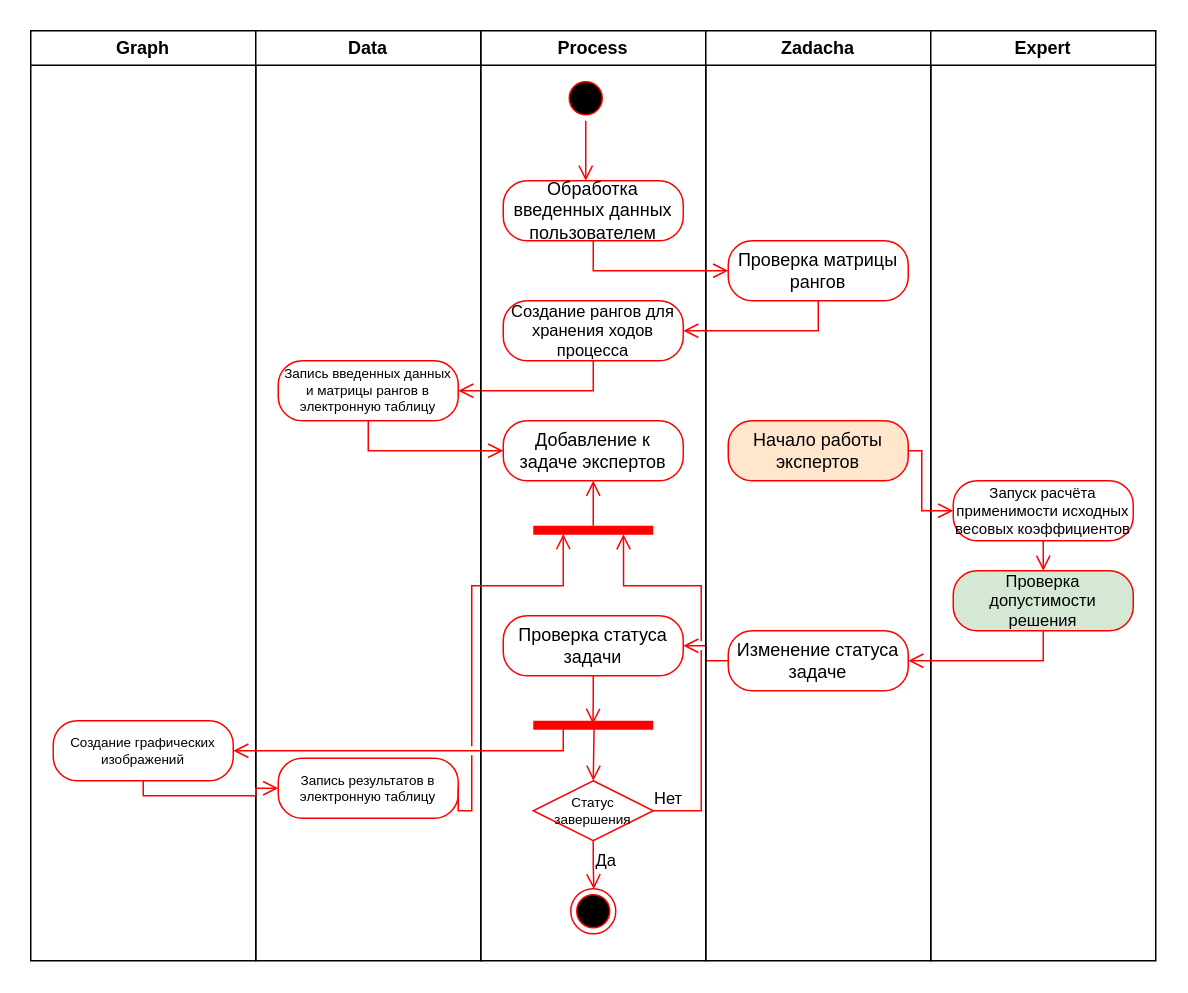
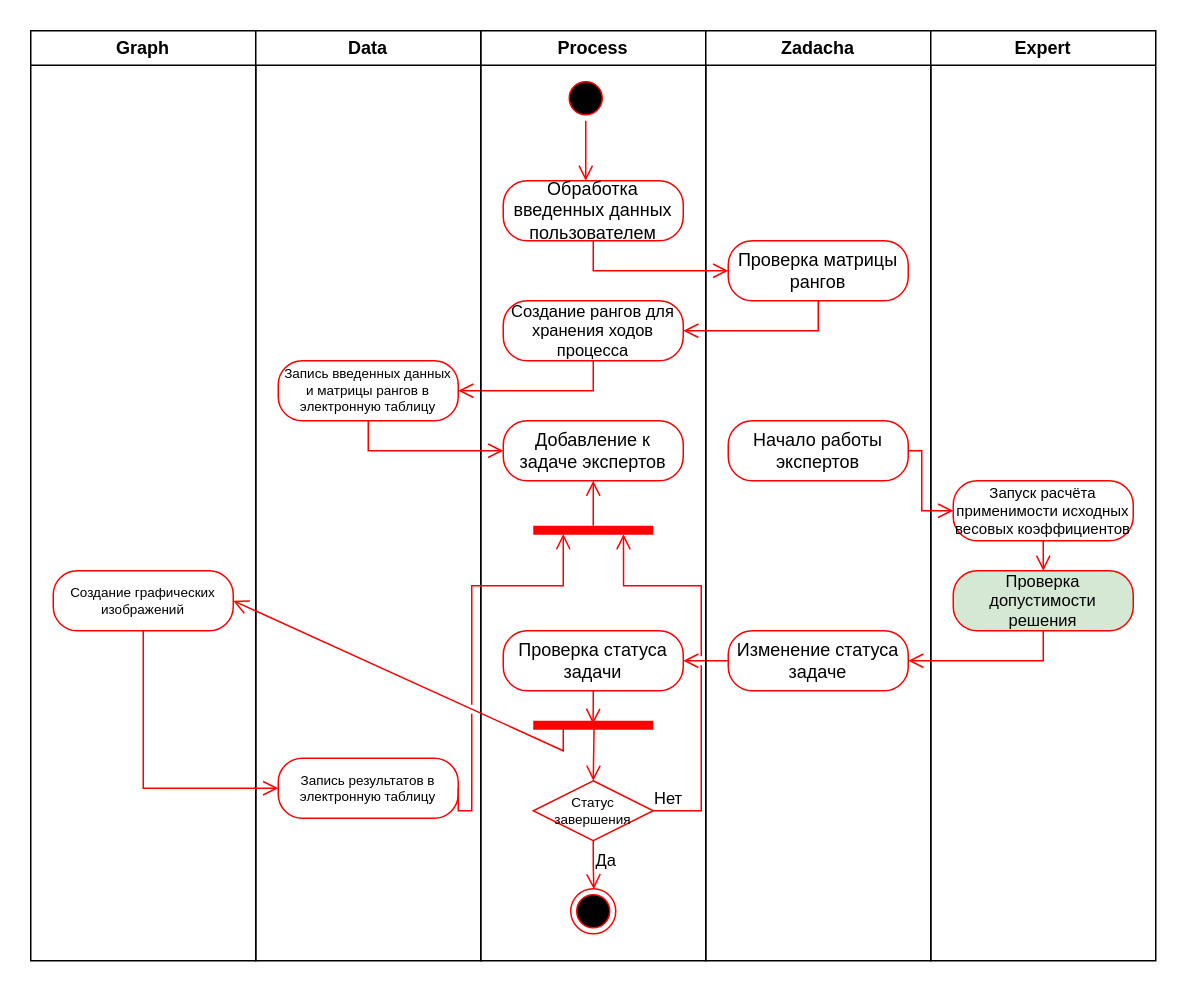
  <mxCell id="0" />
  <mxCell id="1" parent="0" />
  <mxCell id="2" value="" style="edgeStyle=orthogonalEdgeStyle;html=1;verticalAlign=bottom;endArrow=open;endSize=8;strokeColor=#ff0000;rounded=0;entryX=1;entryY=0.5;entryDx=0;entryDy=0;exitX=0;exitY=0.5;exitDx=0;exitDy=0;" parent="1" source="22" target="9" edge="1"><mxGeometry relative="1" as="geometry"><mxPoint x="495" y="310" as="targetPoint" /><mxPoint x="465" y="310" as="sourcePoint" /></mxGeometry></mxCell>
  <mxCell id="3" value="Process" style="swimlane;whiteSpace=wrap;html=1;" parent="1" vertex="1"><mxGeometry x="320" width="150" height="620" as="geometry" y="20" /></mxCell>
  <mxCell id="4" value="" style="ellipse;html=1;shape=startState;fillColor=#000000;strokeColor=#ff0000;" parent="3" vertex="1"><mxGeometry x="55" y="30" width="30" height="30" as="geometry" /></mxCell>
  <mxCell id="5" value="" style="edgeStyle=orthogonalEdgeStyle;html=1;verticalAlign=bottom;endArrow=open;endSize=8;strokeColor=#ff0000;rounded=0;" parent="3" source="4" edge="1"><mxGeometry relative="1" as="geometry"><mxPoint x="70" y="100" as="targetPoint" /></mxGeometry></mxCell>
  <mxCell id="6" value="Обработка введенных данных пользователем" style="rounded=1;whiteSpace=wrap;html=1;arcSize=40;fontColor=#000000;fillColor=#FFFFFF;strokeColor=#ff0000;" parent="3" vertex="1"><mxGeometry x="15" y="100" width="120" height="40" as="geometry" /></mxCell>
  <mxCell id="7" value="Создание рангов для хранения ходов процесса" style="rounded=1;whiteSpace=wrap;html=1;arcSize=40;fontColor=#000000;fillColor=#FFFFFF;strokeColor=#ff0000;fontSize=11;" parent="3" vertex="1"><mxGeometry x="15" y="180" width="120" height="40" as="geometry" /></mxCell>
  <mxCell id="8" value="Добавление к задаче экспертов" style="rounded=1;whiteSpace=wrap;html=1;arcSize=40;fontColor=#000000;fillColor=#FFFFFF;strokeColor=#ff0000;" parent="3" vertex="1"><mxGeometry x="15" y="260" width="120" height="40" as="geometry" /></mxCell>
- <mxCell id="9" value="Проверка статуса задачи" style="rounded=1;whiteSpace=wrap;html=1;arcSize=40;fontColor=#000000;fillColor=#FFFFFF;strokeColor=#ff0000;" parent="3" vertex="1"><mxGeometry x="15" y="390" width="120" height="40" as="geometry" /></mxCell>
+ <mxCell id="9" value="Проверка статуса задачи" style="rounded=1;whiteSpace=wrap;html=1;arcSize=40;fontColor=#000000;fillColor=#FFFFFF;strokeColor=#ff0000;" parent="3" vertex="1"><mxGeometry x="15" y="400" width="120" height="40" as="geometry" /></mxCell>
  <mxCell id="10" value="" style="ellipse;html=1;shape=endState;fillColor=#000000;strokeColor=#ff0000;" parent="3" vertex="1"><mxGeometry x="60" y="572" width="30" height="30" as="geometry" /></mxCell>
  <mxCell id="11" value="Статус завершения" style="rhombus;whiteSpace=wrap;html=1;fontColor=#000000;fillColor=#FFFFFF;strokeColor=#ff0000;fontSize=9;" parent="3" vertex="1"><mxGeometry x="35" y="500" width="80" height="40" as="geometry" /></mxCell>
  <mxCell id="12" value="Нет" style="edgeStyle=orthogonalEdgeStyle;html=1;align=left;verticalAlign=bottom;endArrow=open;endSize=8;strokeColor=#ff0000;rounded=0;exitX=1;exitY=0.5;exitDx=0;exitDy=0;jumpStyle=gap;entryX=0.752;entryY=0.765;entryDx=0;entryDy=0;entryPerimeter=0;" parent="3" source="11" target="17" edge="1"><mxGeometry x="-1" y="-1" relative="1" as="geometry"><mxPoint x="75" y="336" as="targetPoint" /><Array as="points"><mxPoint x="147" y="520" /><mxPoint x="147" y="370" /><mxPoint x="95" y="370" /></Array><mxPoint x="-1" as="offset" /></mxGeometry></mxCell>
  <mxCell id="13" value="Да" style="edgeStyle=orthogonalEdgeStyle;html=1;align=left;verticalAlign=top;endArrow=open;endSize=8;strokeColor=#ff0000;rounded=0;entryX=0.505;entryY=0.239;entryDx=0;entryDy=0;entryPerimeter=0;" parent="3" source="11" edge="1"><mxGeometry x="-1" relative="1" as="geometry"><mxPoint x="75.4" y="572.39" as="targetPoint" /></mxGeometry></mxCell>
  <mxCell id="14" value="" style="shape=line;html=1;strokeWidth=6;strokeColor=#ff0000;" parent="3" vertex="1"><mxGeometry x="35" y="458" width="80" height="10" as="geometry" /></mxCell>
  <mxCell id="15" value="" style="html=1;verticalAlign=bottom;endArrow=open;endSize=8;strokeColor=#ff0000;rounded=0;exitX=0.507;exitY=0.593;exitDx=0;exitDy=0;entryX=0.5;entryY=0;entryDx=0;entryDy=0;exitPerimeter=0;" parent="3" source="14" target="11" edge="1"><mxGeometry relative="1" as="geometry"><mxPoint x="85" y="480" as="targetPoint" /><mxPoint x="85" y="450" as="sourcePoint" /></mxGeometry></mxCell>
  <mxCell id="16" value="" style="edgeStyle=orthogonalEdgeStyle;html=1;verticalAlign=bottom;endArrow=open;endSize=8;strokeColor=#ff0000;rounded=0;exitX=0.5;exitY=1;exitDx=0;exitDy=0;entryX=0.498;entryY=0.41;entryDx=0;entryDy=0;entryPerimeter=0;" parent="3" source="9" target="14" edge="1"><mxGeometry relative="1" as="geometry"><mxPoint x="75" y="470" as="targetPoint" /><mxPoint x="85" y="590" as="sourcePoint" /></mxGeometry></mxCell>
  <mxCell id="17" value="" style="shape=line;html=1;strokeWidth=6;strokeColor=#ff0000;" parent="3" vertex="1"><mxGeometry x="35" y="328" width="80" height="10" as="geometry" /></mxCell>
  <mxCell id="18" value="" style="html=1;verticalAlign=bottom;endArrow=open;endSize=8;strokeColor=#ff0000;rounded=0;entryX=0.5;entryY=1;entryDx=0;entryDy=0;" parent="3" target="8" edge="1"><mxGeometry relative="1" as="geometry"><mxPoint x="175" y="290" as="targetPoint" /><mxPoint x="75" y="330" as="sourcePoint" /></mxGeometry></mxCell>
  <mxCell id="19" value="Zadacha" style="swimlane;whiteSpace=wrap;html=1;" parent="1" vertex="1"><mxGeometry x="470" width="150" height="620" as="geometry" y="20" /></mxCell>
  <mxCell id="20" value="Проверка матрицы рангов" style="rounded=1;whiteSpace=wrap;html=1;arcSize=40;fontColor=#000000;fillColor=#FFFFFF;strokeColor=#ff0000;" parent="19" vertex="1"><mxGeometry x="15" y="140" width="120" height="40" as="geometry" /></mxCell>
- <mxCell id="21" value="Начало работы экспертов" style="rounded=1;whiteSpace=wrap;html=1;arcSize=40;fontColor=#000000;fillColor=#ffe6cc;strokeColor=#ff0000;" parent="19" vertex="1"><mxGeometry x="15" y="260" width="120" height="40" as="geometry" /></mxCell>
+ <mxCell id="21" value="Начало работы экспертов" style="rounded=1;whiteSpace=wrap;html=1;arcSize=40;fontColor=#000000;fillColor=#FFFFFF;strokeColor=#ff0000;" parent="19" vertex="1"><mxGeometry x="15" y="260" width="120" height="40" as="geometry" /></mxCell>
  <mxCell id="22" value="Изменение статуса задаче" style="rounded=1;whiteSpace=wrap;html=1;arcSize=40;fontColor=#000000;fillColor=#FFFFFF;strokeColor=#ff0000;" parent="19" vertex="1"><mxGeometry x="15" y="400" width="120" height="40" as="geometry" /></mxCell>
  <mxCell id="23" value="" style="edgeStyle=orthogonalEdgeStyle;html=1;verticalAlign=bottom;endArrow=open;endSize=8;strokeColor=#ff0000;rounded=0;entryX=0;entryY=0.5;entryDx=0;entryDy=0;exitX=0.5;exitY=1;exitDx=0;exitDy=0;" parent="1" source="6" target="20" edge="1"><mxGeometry relative="1" as="geometry"><mxPoint x="390" y="200" as="targetPoint" /></mxGeometry></mxCell>
  <mxCell id="24" value="Graph" style="swimlane;whiteSpace=wrap;html=1;" parent="1" vertex="1"><mxGeometry width="150" height="620" as="geometry" x="20" y="20" /></mxCell>
- <mxCell id="25" value="Создание графических изображений" style="rounded=1;whiteSpace=wrap;html=1;arcSize=40;fontColor=#000000;fillColor=#FFFFFF;strokeColor=#ff0000;fontSize=9;" parent="24" vertex="1"><mxGeometry x="15" y="460" width="120" height="40" as="geometry" /></mxCell>
+ <mxCell id="25" value="Создание графических изображений" style="rounded=1;whiteSpace=wrap;html=1;arcSize=40;fontColor=#000000;fillColor=#FFFFFF;strokeColor=#ff0000;fontSize=9;" parent="24" vertex="1"><mxGeometry x="15" y="360" width="120" height="40" as="geometry" /></mxCell>
  <mxCell id="26" value="" style="html=1;verticalAlign=bottom;endArrow=open;endSize=8;strokeColor=#ff0000;rounded=0;exitX=0.5;exitY=1;exitDx=0;exitDy=0;entryX=1;entryY=0.5;entryDx=0;entryDy=0;" parent="1" source="20" target="7" edge="1"><mxGeometry relative="1" as="geometry"><mxPoint x="460" y="230" as="targetPoint" /><mxPoint x="400" y="170" as="sourcePoint" /><Array as="points"><mxPoint x="545" y="220" /></Array></mxGeometry></mxCell>
  <mxCell id="27" value="" style="html=1;verticalAlign=bottom;endArrow=open;endSize=8;strokeColor=#ff0000;rounded=0;exitX=0.5;exitY=1;exitDx=0;exitDy=0;entryX=1;entryY=0.5;entryDx=0;entryDy=0;" parent="1" source="7" target="29" edge="1"><mxGeometry relative="1" as="geometry"><mxPoint x="480" y="270" as="targetPoint" /><mxPoint x="555" y="210" as="sourcePoint" /><Array as="points"><mxPoint x="395" y="260" /></Array></mxGeometry></mxCell>
  <mxCell id="28" value="Data" style="swimlane;whiteSpace=wrap;html=1;" parent="1" vertex="1"><mxGeometry x="170" width="150" height="620" as="geometry" y="20" /></mxCell>
  <mxCell id="29" value="Запись введенных данных и матрицы рангов в электронную таблицу" style="rounded=1;whiteSpace=wrap;html=1;arcSize=40;fontColor=#000000;fillColor=#FFFFFF;strokeColor=#ff0000;fontSize=9;" parent="28" vertex="1"><mxGeometry x="15" y="220" width="120" height="40" as="geometry" /></mxCell>
  <mxCell id="30" value="Запись результатов в электронную таблицу" style="rounded=1;whiteSpace=wrap;html=1;arcSize=40;fontColor=#000000;fillColor=#FFFFFF;strokeColor=#ff0000;fontSize=9;" parent="28" vertex="1"><mxGeometry x="15" y="485" width="120" height="40" as="geometry" /></mxCell>
  <mxCell id="31" value="" style="html=1;verticalAlign=bottom;endArrow=open;endSize=8;strokeColor=#ff0000;rounded=0;exitX=0.5;exitY=1;exitDx=0;exitDy=0;entryX=0;entryY=0.5;entryDx=0;entryDy=0;" parent="1" source="29" target="8" edge="1"><mxGeometry relative="1" as="geometry"><mxPoint x="330" y="300" as="targetPoint" /><mxPoint x="400" y="250" as="sourcePoint" /><Array as="points"><mxPoint x="245" y="300" /></Array></mxGeometry></mxCell>
  <mxCell id="32" value="Expert" style="swimlane;whiteSpace=wrap;html=1;" parent="1" vertex="1"><mxGeometry x="620" width="150" height="620" as="geometry" y="20" /></mxCell>
  <mxCell id="33" value="Запуск расчёта применимости исходных весовых коэффициентов" style="rounded=1;whiteSpace=wrap;html=1;arcSize=40;fontColor=#000000;fillColor=#FFFFFF;strokeColor=#ff0000;fontSize=10;" parent="32" vertex="1"><mxGeometry x="15" y="300" width="120" height="40" as="geometry" /></mxCell>
  <mxCell id="34" value="Проверка допустимости решения" style="rounded=1;whiteSpace=wrap;html=1;arcSize=40;fontColor=#000000;fillColor=#d5e8d4;strokeColor=#ff0000;fontSize=11;" parent="32" vertex="1"><mxGeometry x="15" y="360" width="120" height="40" as="geometry" /></mxCell>
  <mxCell id="35" value="" style="html=1;verticalAlign=bottom;endArrow=open;endSize=8;strokeColor=#ff0000;rounded=0;exitX=0.5;exitY=1;exitDx=0;exitDy=0;entryX=0.5;entryY=0;entryDx=0;entryDy=0;" parent="32" source="33" target="34" edge="1"><mxGeometry relative="1" as="geometry"><mxPoint x="25" y="330" as="targetPoint" /><mxPoint x="-5" y="290" as="sourcePoint" /><Array as="points"><mxPoint x="75" y="360" /></Array></mxGeometry></mxCell>
  <mxCell id="36" value="" style="html=1;verticalAlign=bottom;endArrow=open;endSize=8;strokeColor=#ff0000;rounded=0;exitX=1;exitY=0.5;exitDx=0;exitDy=0;entryX=0;entryY=0.5;entryDx=0;entryDy=0;" parent="1" source="21" target="33" edge="1"><mxGeometry relative="1" as="geometry"><mxPoint x="630" y="340" as="targetPoint" /><mxPoint x="555" y="210" as="sourcePoint" /><Array as="points"><mxPoint x="614" y="300" /><mxPoint x="614" y="340" /></Array></mxGeometry></mxCell>
  <mxCell id="37" value="" style="html=1;verticalAlign=bottom;endArrow=open;endSize=8;strokeColor=#ff0000;rounded=0;exitX=0.5;exitY=1;exitDx=0;exitDy=0;entryX=1;entryY=0.5;entryDx=0;entryDy=0;" parent="1" source="34" target="22" edge="1"><mxGeometry relative="1" as="geometry"><mxPoint x="465" y="230" as="targetPoint" /><mxPoint x="555" y="210" as="sourcePoint" /><Array as="points"><mxPoint x="695" y="440" /></Array></mxGeometry></mxCell>
  <mxCell id="38" value="" style="html=1;verticalAlign=bottom;endArrow=open;endSize=8;strokeColor=#ff0000;rounded=0;exitX=0.25;exitY=0.5;exitDx=0;exitDy=0;entryX=1;entryY=0.5;entryDx=0;entryDy=0;exitPerimeter=0;jumpStyle=gap;" parent="1" source="14" target="25" edge="1"><mxGeometry relative="1" as="geometry"><mxPoint x="405" y="530" as="targetPoint" /><mxPoint x="405" y="504" as="sourcePoint" /><Array as="points"><mxPoint x="375" y="500" /></Array></mxGeometry></mxCell>
  <mxCell id="39" value="" style="edgeStyle=orthogonalEdgeStyle;html=1;align=left;verticalAlign=top;endArrow=open;endSize=8;strokeColor=#ff0000;rounded=0;entryX=0;entryY=0.5;entryDx=0;entryDy=0;exitX=0.5;exitY=1;exitDx=0;exitDy=0;" parent="1" source="25" target="30" edge="1"><mxGeometry x="-1" relative="1" as="geometry"><mxPoint x="405.4" y="602.39" as="targetPoint" /><mxPoint x="405" y="570" as="sourcePoint" /><mxPoint as="offset" /></mxGeometry></mxCell>
  <mxCell id="40" value="" style="edgeStyle=orthogonalEdgeStyle;html=1;verticalAlign=bottom;endArrow=open;endSize=8;strokeColor=#ff0000;rounded=0;exitX=1;exitY=0.5;exitDx=0;exitDy=0;entryX=0.25;entryY=0.755;entryDx=0;entryDy=0;entryPerimeter=0;jumpStyle=gap;" parent="1" source="30" target="17" edge="1"><mxGeometry relative="1" as="geometry"><mxPoint x="315" y="387" as="targetPoint" /><mxPoint x="405" y="470" as="sourcePoint" /><Array as="points"><mxPoint x="314" y="540" /><mxPoint x="314" y="390" /><mxPoint x="375" y="390" /></Array></mxGeometry></mxCell>
